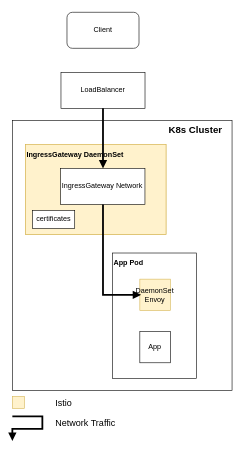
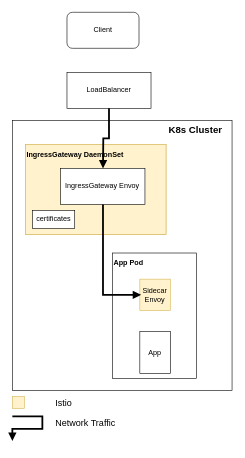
  <mxCell id="0" />
  <mxCell id="1" parent="0" />
  <mxCell id="2" value="&amp;nbsp; &amp;nbsp; &amp;nbsp; &amp;nbsp; &amp;nbsp; &amp;nbsp; &amp;nbsp; &amp;nbsp; &amp;nbsp; &amp;nbsp; &amp;nbsp; &amp;nbsp; &amp;nbsp; &amp;nbsp; &amp;nbsp; &amp;nbsp; &amp;nbsp; &amp;nbsp; &amp;nbsp; &amp;nbsp; &amp;nbsp; &amp;nbsp; &amp;nbsp; &amp;nbsp; &amp;nbsp; &amp;nbsp; &amp;nbsp; &amp;nbsp;K8s Cluster" style="rounded=0;whiteSpace=wrap;html=1;fontSize=16;fontStyle=1;verticalAlign=top;" parent="1" vertex="1"><mxGeometry x="20" y="200" width="366" height="450" as="geometry" /></mxCell>
  <mxCell id="3" value="Client" style="whiteSpace=wrap;html=1;rounded=1;" parent="1" vertex="1"><mxGeometry x="111" y="20" width="120" height="60" as="geometry" /></mxCell>
- <mxCell id="4" value="LoadBalancer" style="rounded=0;whiteSpace=wrap;html=1;" parent="1" vertex="1"><mxGeometry x="101" y="120" width="140" height="60" as="geometry" /></mxCell>
+ <mxCell id="4" value="LoadBalancer" style="rounded=0;whiteSpace=wrap;html=1;" parent="1" vertex="1"><mxGeometry x="111" y="120" width="140" height="60" as="geometry" /></mxCell>
  <mxCell id="5" value="" style="group;align=left;" parent="1" vertex="1" connectable="0"><mxGeometry x="207" y="421" width="120" height="209" as="geometry" /></mxCell>
  <mxCell id="6" value="&lt;font style=&quot;font-size: 12px&quot;&gt;App Pod&lt;/font&gt;" style="rounded=0;whiteSpace=wrap;html=1;verticalAlign=top;fontSize=14;fontStyle=1;align=left;" parent="5" vertex="1"><mxGeometry x="-20" width="140" height="209" as="geometry" /></mxCell>
- <mxCell id="7" value="DaemonSet Envoy" style="rounded=0;whiteSpace=wrap;html=1;fillColor=#fff2cc;strokeColor=#d6b656;" parent="5" vertex="1"><mxGeometry x="25.385" y="43.542" width="50.769" height="52.25" as="geometry" /></mxCell>
- <mxCell id="8" value="App" style="rounded=0;whiteSpace=wrap;html=1;" parent="5" vertex="1"><mxGeometry x="25.385" y="130.625" width="50.769" height="52.25" as="geometry" /></mxCell>
+ <mxCell id="7" value="Sidecar Envoy" style="rounded=0;whiteSpace=wrap;html=1;fillColor=#fff2cc;strokeColor=#d6b656;" parent="5" vertex="1"><mxGeometry x="25.385" y="43.542" width="50.769" height="52.25" as="geometry" /></mxCell>
+ <mxCell id="8" value="App" style="rounded=0;whiteSpace=wrap;html=1;" parent="5" vertex="1"><mxGeometry x="25.385" y="130.625" width="50.769" height="70" as="geometry" /></mxCell>
  <mxCell id="9" value="" style="group;fillColor=#fff2cc;strokeColor=#d6b656;" parent="1" vertex="1" connectable="0"><mxGeometry x="42" y="240" width="234" height="150" as="geometry" /></mxCell>
  <mxCell id="10" value="&lt;font style=&quot;font-size: 12px&quot;&gt;IngressGateway DaemonSet&lt;/font&gt;" style="rounded=0;whiteSpace=wrap;html=1;fontSize=15;verticalAlign=top;fontStyle=1;fillColor=#fff2cc;strokeColor=#d6b656;align=left;" parent="9" vertex="1"><mxGeometry width="234.0" height="150" as="geometry" /></mxCell>
- <mxCell id="11" value="IngressGateway Network" style="rounded=0;whiteSpace=wrap;html=1;" parent="9" vertex="1"><mxGeometry x="58.5" y="40" width="140.4" height="60" as="geometry" /></mxCell>
+ <mxCell id="11" value="IngressGateway Envoy" style="rounded=0;whiteSpace=wrap;html=1;" parent="9" vertex="1"><mxGeometry x="58.5" y="40" width="140.4" height="60" as="geometry" /></mxCell>
  <mxCell id="12" value="certificates" style="rounded=0;whiteSpace=wrap;html=1;" parent="9" vertex="1"><mxGeometry x="11.7" y="110" width="70.2" height="30" as="geometry" /></mxCell>
  <mxCell id="13" style="edgeStyle=orthogonalEdgeStyle;rounded=0;orthogonalLoop=1;jettySize=auto;html=1;strokeWidth=3;endFill=1;endArrow=block;entryX=0;entryY=0.5;entryDx=0;entryDy=0;" parent="1" edge="1"><mxGeometry relative="1" as="geometry"><mxPoint x="171" y="340" as="sourcePoint" /><Array as="points"><mxPoint x="171" y="491" /></Array><mxPoint x="234.385" y="490.667" as="targetPoint" /></mxGeometry></mxCell>
  <mxCell id="14" value="" style="group" parent="1" vertex="1" connectable="0"><mxGeometry x="20" y="660" width="180" height="81" as="geometry" /></mxCell>
  <mxCell id="15" value="" style="group" parent="14" vertex="1" connectable="0"><mxGeometry width="70" height="20" as="geometry" /></mxCell>
  <mxCell id="16" value="" style="rounded=0;whiteSpace=wrap;html=1;fillColor=#fff2cc;strokeColor=#d6b656;" parent="15" vertex="1"><mxGeometry width="20" height="20" as="geometry" /></mxCell>
  <mxCell id="17" value="Istio" style="text;html=1;strokeColor=none;fillColor=none;align=left;verticalAlign=middle;whiteSpace=wrap;rounded=0;labelBackgroundColor=none;fontSize=15;" parent="14" vertex="1"><mxGeometry x="70" width="40" height="20" as="geometry" /></mxCell>
  <mxCell id="18" value="" style="group" parent="14" vertex="1" connectable="0"><mxGeometry y="33" width="180" height="21" as="geometry" /></mxCell>
  <mxCell id="19" style="edgeStyle=orthogonalEdgeStyle;rounded=0;orthogonalLoop=1;jettySize=auto;html=1;exitX=0.5;exitY=1;exitDx=0;exitDy=0;endArrow=block;endFill=1;strokeWidth=3;" parent="18" edge="1"><mxGeometry relative="1" as="geometry"><mxPoint as="sourcePoint" /><mxPoint y="41" as="targetPoint" /><Array as="points"><mxPoint x="50" /><mxPoint x="50" y="21" /><mxPoint y="21" /></Array></mxGeometry></mxCell>
  <mxCell id="20" value="Network Traffic" style="text;html=1;strokeColor=none;fillColor=none;align=center;verticalAlign=middle;whiteSpace=wrap;rounded=0;labelBackgroundColor=none;fontSize=15;" parent="18" vertex="1"><mxGeometry x="67" width="110" height="20" as="geometry" /></mxCell>
  <mxCell id="21" style="edgeStyle=orthogonalEdgeStyle;rounded=0;orthogonalLoop=1;jettySize=auto;html=1;exitX=0.5;exitY=1;exitDx=0;exitDy=0;entryX=0.5;entryY=0;entryDx=0;entryDy=0;endArrow=block;endFill=1;strokeWidth=3;" parent="1" source="4" edge="1"><mxGeometry relative="1" as="geometry"><mxPoint x="175" y="70" as="sourcePoint" /><mxPoint x="171" y="280" as="targetPoint" /></mxGeometry></mxCell>
